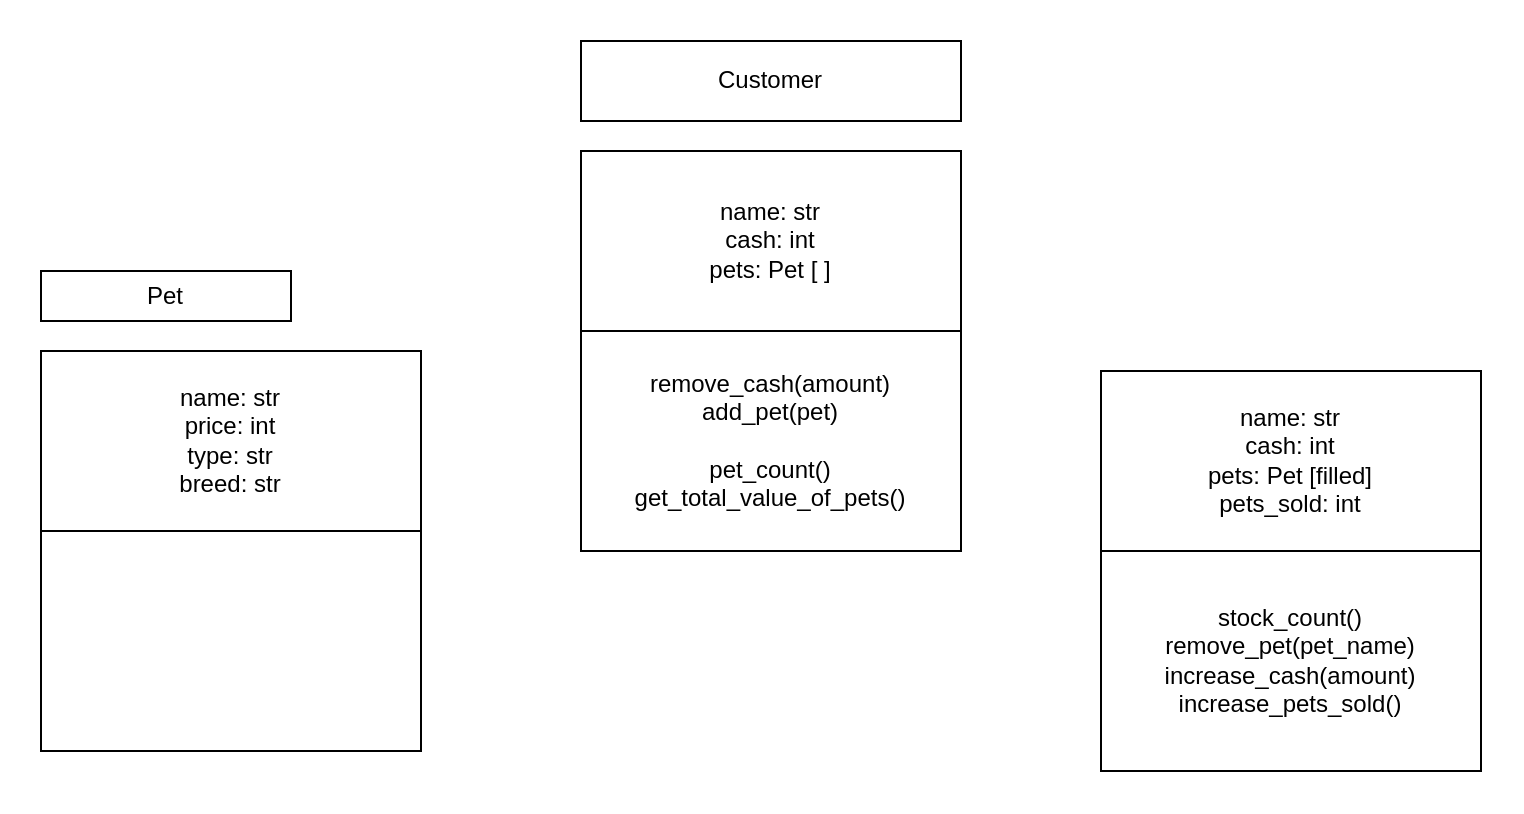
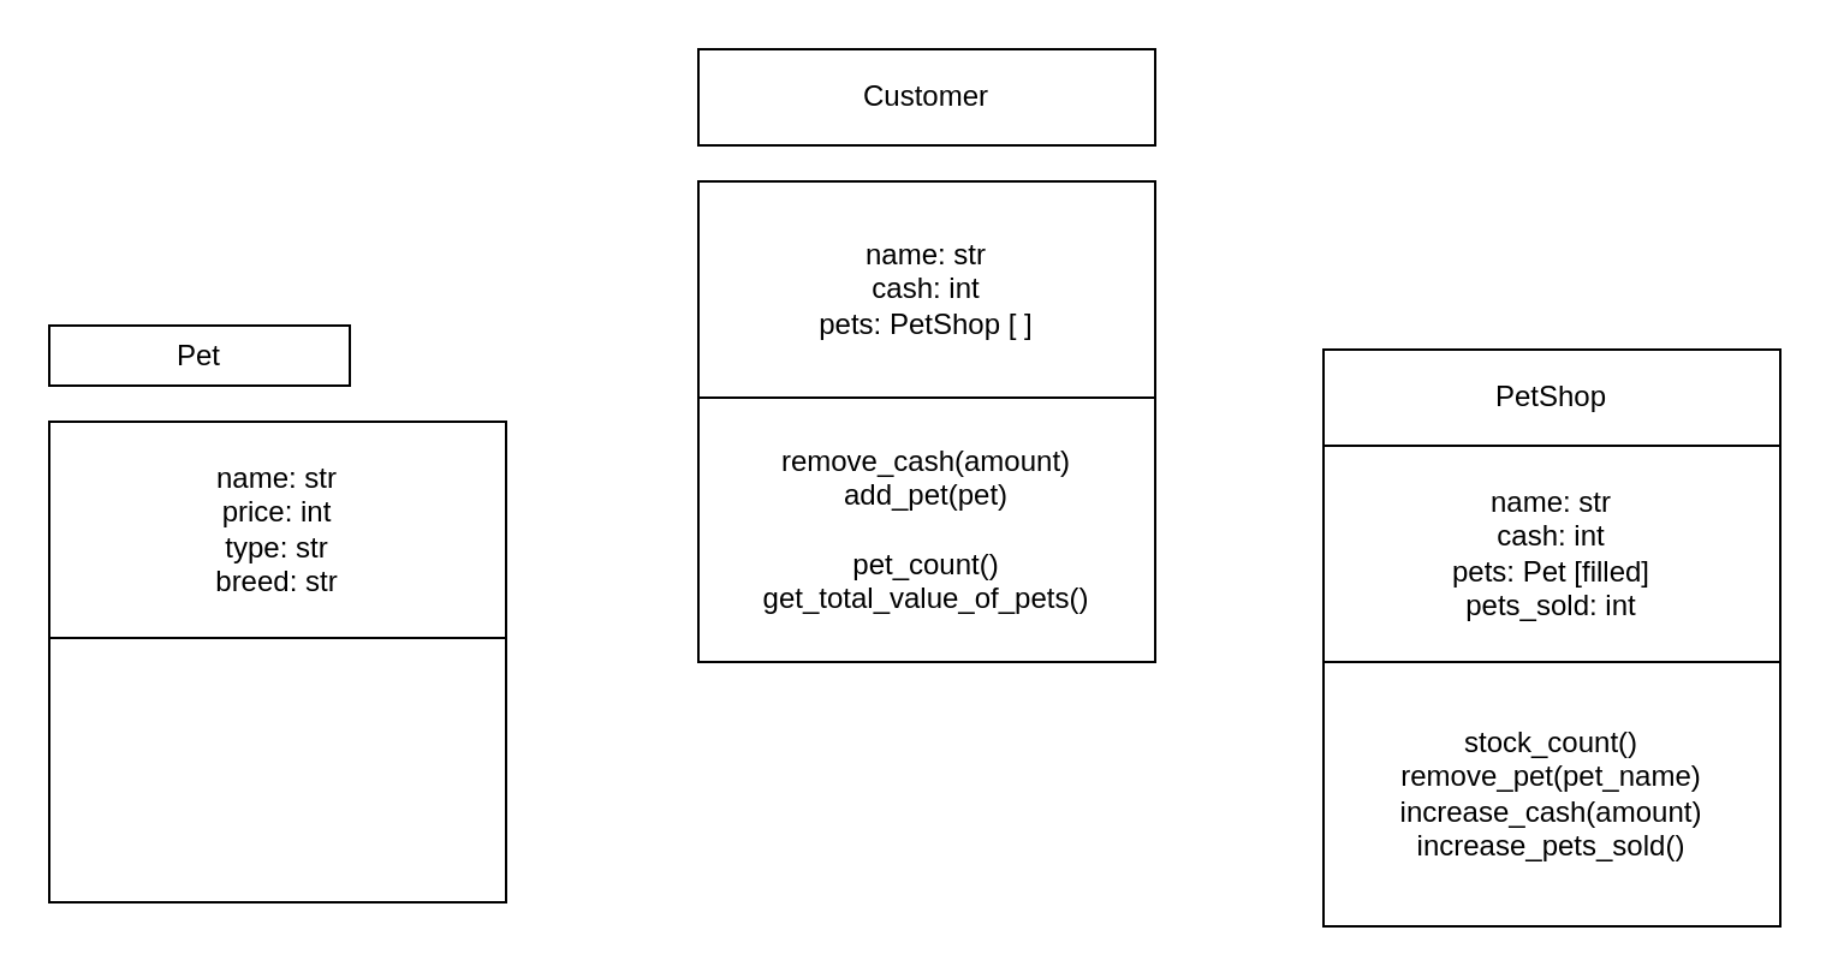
  <mxCell id="0" />
  <mxCell id="1" parent="0" />
  <mxCell id="2" value="name: str&lt;br&gt;price: int&lt;br&gt;type: str&lt;br&gt;breed: str" style="rounded=0;whiteSpace=wrap;html=1;" parent="1" vertex="1"><mxGeometry x="20" y="175" width="190" height="90" as="geometry" /></mxCell>
  <mxCell id="3" value="Pet" style="rounded=0;whiteSpace=wrap;html=1;" parent="1" vertex="1"><mxGeometry x="20" y="135" width="125" height="25" as="geometry" /></mxCell>
  <mxCell id="4" value="" style="rounded=0;whiteSpace=wrap;html=1;" parent="1" vertex="1"><mxGeometry x="20" y="265" width="190" height="110" as="geometry" /></mxCell>
- <mxCell id="5" value="name: str&lt;br&gt;cash: int&lt;br&gt;pets: Pet [ ]" style="rounded=0;whiteSpace=wrap;html=1;" parent="1" vertex="1"><mxGeometry x="290" y="75" width="190" height="90" as="geometry" /></mxCell>
+ <mxCell id="5" value="name: str&lt;br&gt;cash: int&lt;br&gt;pets: PetShop [ ]" style="rounded=0;whiteSpace=wrap;html=1;" parent="1" vertex="1"><mxGeometry x="290" y="75" width="190" height="90" as="geometry" /></mxCell>
  <mxCell id="6" value="Customer" style="rounded=0;whiteSpace=wrap;html=1;" parent="1" vertex="1"><mxGeometry x="290" y="20" width="190" height="40" as="geometry" /></mxCell>
  <mxCell id="7" value="remove_cash(amount)&lt;br&gt;add_pet(pet)&lt;br&gt;&lt;br&gt;pet_count()&lt;br&gt;get_total_value_of_pets()" style="rounded=0;whiteSpace=wrap;html=1;" parent="1" vertex="1"><mxGeometry x="290" y="165" width="190" height="110" as="geometry" /></mxCell>
  <mxCell id="8" value="name: str&lt;br&gt;cash: int&lt;br&gt;pets: Pet [filled]&lt;br&gt;pets_sold: int&lt;br&gt;" style="rounded=0;whiteSpace=wrap;html=1;" parent="1" vertex="1"><mxGeometry x="550" y="185" width="190" height="90" as="geometry" /></mxCell>
+ <mxCell id="9" value="PetShop" style="rounded=0;whiteSpace=wrap;html=1;" parent="1" vertex="1"><mxGeometry x="550" y="145" width="190" height="40" as="geometry" /></mxCell>
  <mxCell id="10" value="stock_count()&lt;br&gt;remove_pet(pet_name)&lt;br&gt;increase_cash(amount)&lt;br&gt;increase_pets_sold()" style="rounded=0;whiteSpace=wrap;html=1;" parent="1" vertex="1"><mxGeometry x="550" y="275" width="190" height="110" as="geometry" /></mxCell>
